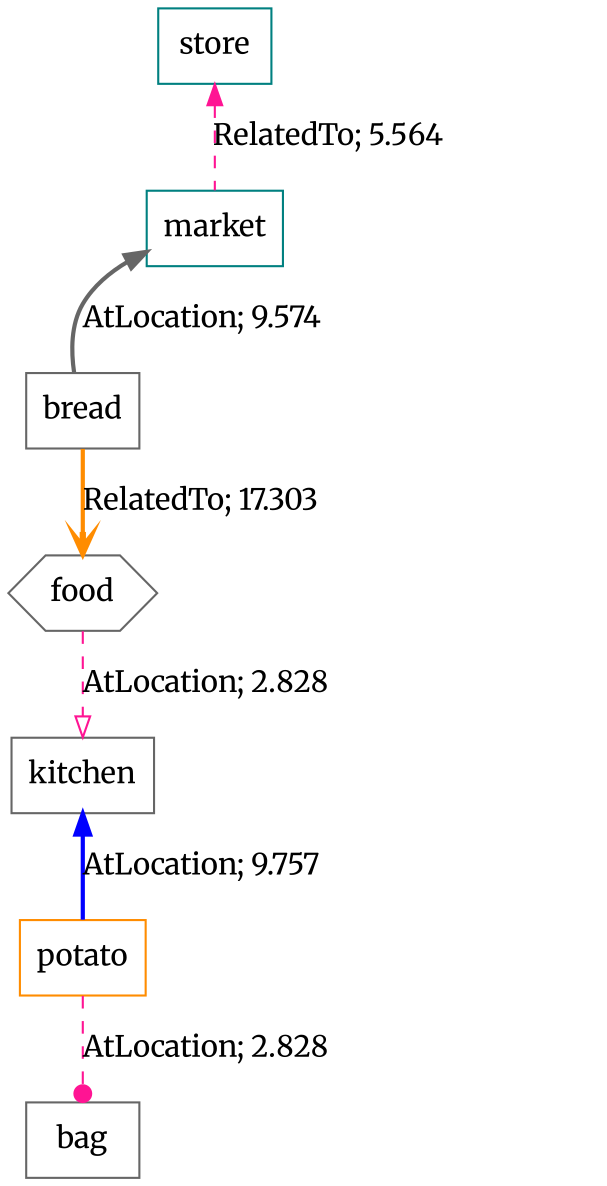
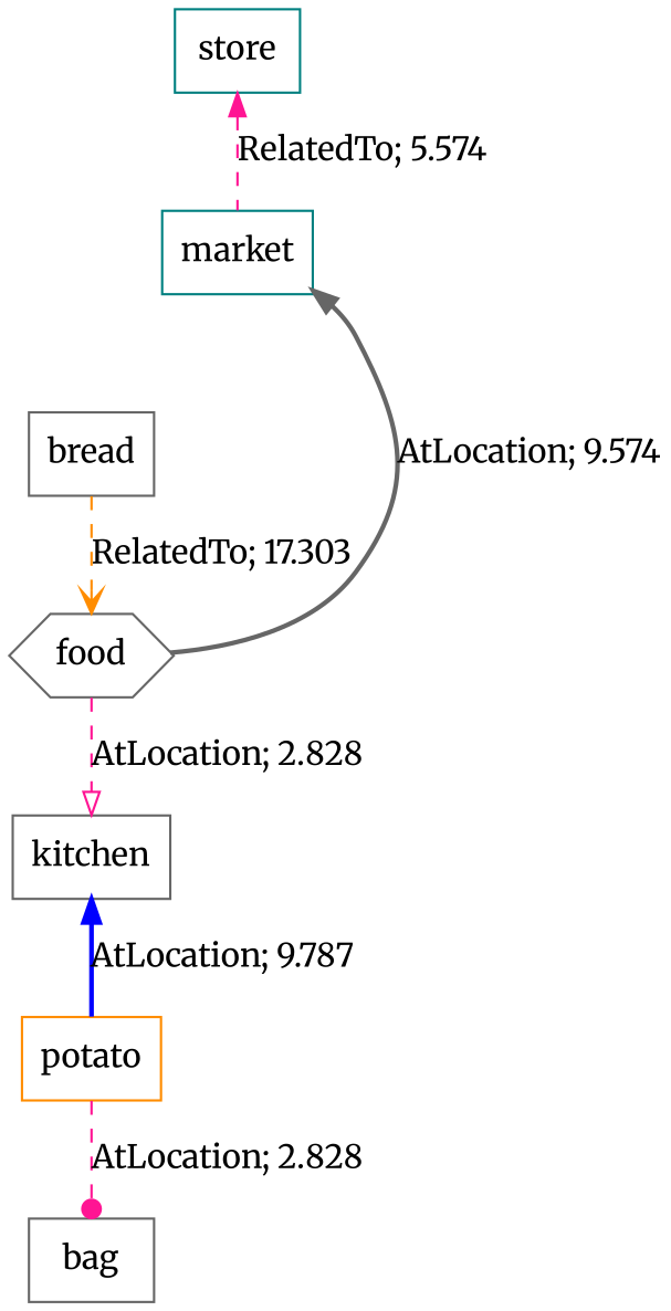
  digraph {
    fontname=Merriweather
    node [color=gray40 fontname=Merriweather shape=box]
    edge [color=deeppink dir=back fontname=Merriweather style=dashed]
    n1 [color=teal label=store]
    n2 [color=teal label=market]
    n3 [label=bread]
    n4 [label=food shape=hexagon]
    n5 [label=kitchen]
    n6 [color=darkorange label=potato]
    n7 [label=bag]
-   n1 -> n2 [label="RelatedTo; 5.564" weight=5.574]
-   n2 -> n3 [color=gray40 label="AtLocation; 9.574" style=bold weight=9.574]
-   n3 -> n4 [arrowhead=vee color=darkorange dir=forward label="RelatedTo; 17.303" style=bold weight=17.303]
+   n1 -> n2 [label="RelatedTo; 5.574" weight=5.574]
+   n2 -> n4 [color=gray40 label="AtLocation; 9.574" style=bold weight=9.574]
+   n3 -> n4 [arrowhead=vee color=darkorange dir=forward label="RelatedTo; 17.303" weight=17.303]
    n4 -> n5 [arrowhead=onormal dir=forward label="AtLocation; 2.828" weight=24.514]
-   n5 -> n6 [color=blue label="AtLocation; 9.757" style=bold weight=9.757]
+   n5 -> n6 [color=blue label="AtLocation; 9.787" style=bold weight=9.757]
    n6 -> n7 [arrowhead=dot dir=forward label="AtLocation; 2.828" weight=2.828]
  }
